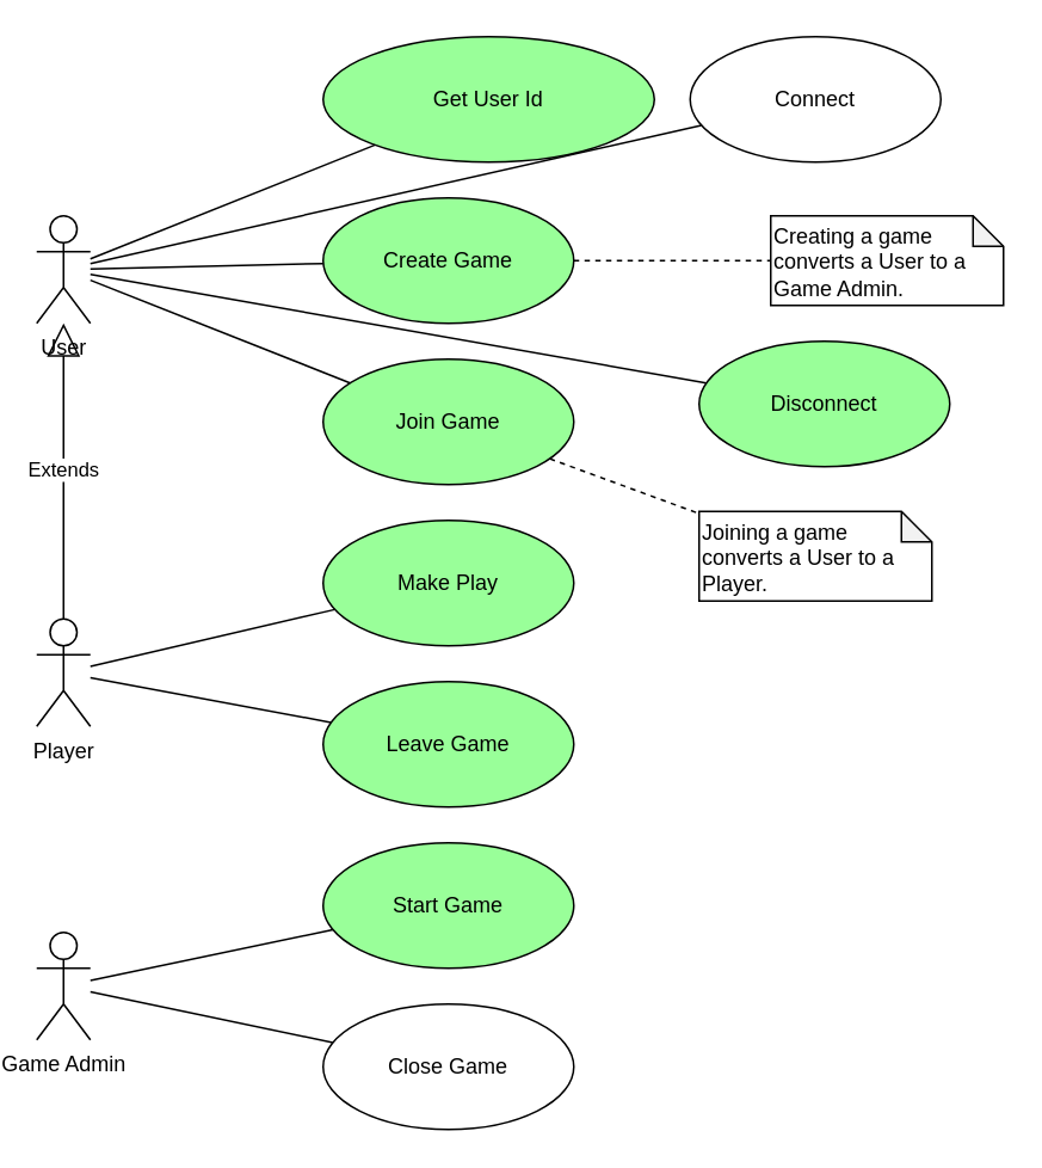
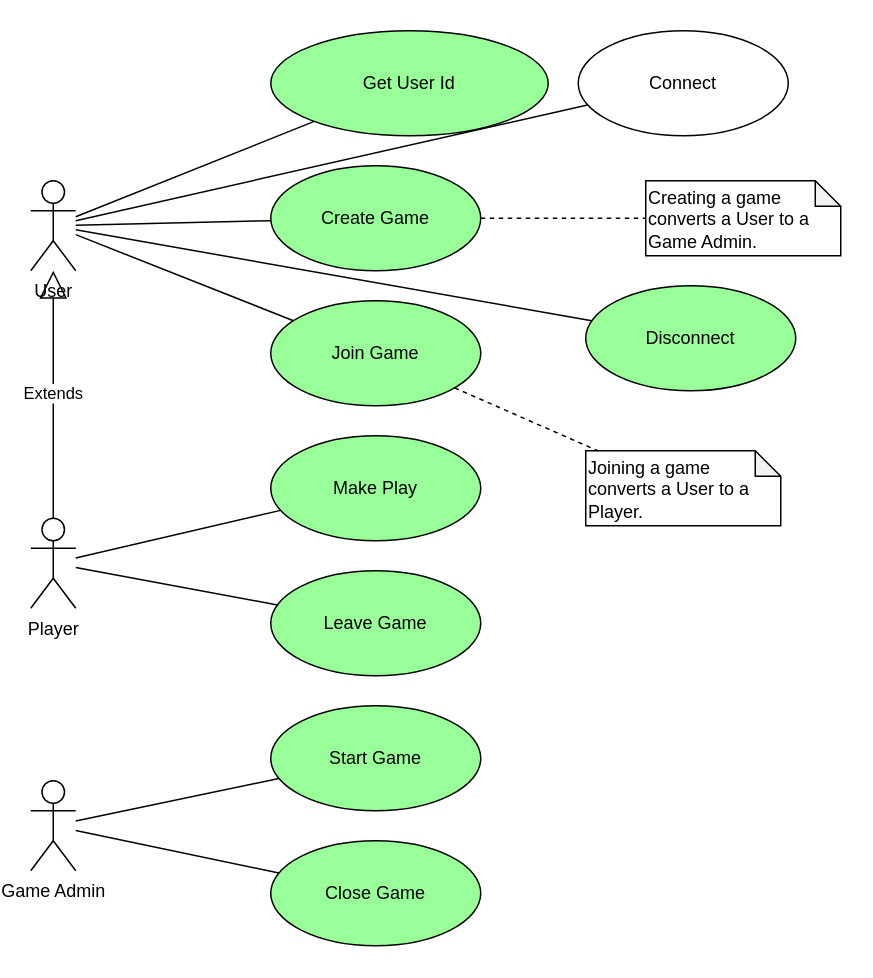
  <mxCell id="0" />
  <mxCell id="1" parent="0" />
  <mxCell id="2" value="Create Game" style="ellipse;whiteSpace=wrap;html=1;fillColor=#99FF99;" vertex="1" parent="1"><mxGeometry x="180" y="110" width="140" height="70" as="geometry" /></mxCell>
  <mxCell id="3" value="User" style="shape=umlActor;verticalLabelPosition=bottom;verticalAlign=top;html=1;" vertex="1" parent="1"><mxGeometry x="20" y="120" width="30" height="60" as="geometry" /></mxCell>
  <mxCell id="4" value="" style="endArrow=none;html=1;rounded=0;" edge="1" parent="1" source="3" target="2"><mxGeometry width="50" height="50" relative="1" as="geometry"><mxPoint x="110" y="195" as="sourcePoint" /><mxPoint x="160" y="145" as="targetPoint" /></mxGeometry></mxCell>
  <mxCell id="5" value="Join Game" style="ellipse;whiteSpace=wrap;html=1;fillColor=#99FF99;" vertex="1" parent="1"><mxGeometry x="180" y="200" width="140" height="70" as="geometry" /></mxCell>
  <mxCell id="6" value="" style="endArrow=none;html=1;rounded=0;" edge="1" parent="1" source="3" target="5"><mxGeometry width="50" height="50" relative="1" as="geometry"><mxPoint x="60" y="285" as="sourcePoint" /><mxPoint x="160" y="285" as="targetPoint" /></mxGeometry></mxCell>
- <mxCell id="7" value="Close Game" style="ellipse;whiteSpace=wrap;html=1;fillColor=#ffffff;" vertex="1" parent="1"><mxGeometry x="180" y="560" width="140" height="70" as="geometry" /></mxCell>
+ <mxCell id="7" value="Close Game" style="ellipse;whiteSpace=wrap;html=1;fillColor=#99FF99;" vertex="1" parent="1"><mxGeometry x="180" y="560" width="140" height="70" as="geometry" /></mxCell>
  <mxCell id="8" value="" style="endArrow=none;html=1;rounded=0;" edge="1" parent="1" source="15" target="7"><mxGeometry width="50" height="50" relative="1" as="geometry"><mxPoint x="60" y="595" as="sourcePoint" /><mxPoint x="160" y="595" as="targetPoint" /></mxGeometry></mxCell>
  <mxCell id="9" value="Make Play" style="ellipse;whiteSpace=wrap;html=1;fillColor=#99FF99;" vertex="1" parent="1"><mxGeometry x="180" y="290" width="140" height="70" as="geometry" /></mxCell>
  <mxCell id="10" value="Player" style="shape=umlActor;verticalLabelPosition=bottom;verticalAlign=top;html=1;" vertex="1" parent="1"><mxGeometry x="20" y="345" width="30" height="60" as="geometry" /></mxCell>
  <mxCell id="11" value="" style="endArrow=none;html=1;rounded=0;" edge="1" parent="1" source="10" target="9"><mxGeometry width="50" height="50" relative="1" as="geometry"><mxPoint x="100" y="425" as="sourcePoint" /><mxPoint x="150" y="375" as="targetPoint" /></mxGeometry></mxCell>
  <mxCell id="12" value="Leave Game" style="ellipse;whiteSpace=wrap;html=1;fillColor=#99FF99;" vertex="1" parent="1"><mxGeometry x="180" y="380" width="140" height="70" as="geometry" /></mxCell>
  <mxCell id="13" value="" style="endArrow=none;html=1;rounded=0;" edge="1" parent="1" source="10" target="12"><mxGeometry width="50" height="50" relative="1" as="geometry"><mxPoint x="60" y="480" as="sourcePoint" /><mxPoint x="160" y="480" as="targetPoint" /></mxGeometry></mxCell>
  <mxCell id="14" value="Start Game" style="ellipse;whiteSpace=wrap;html=1;fillColor=#99FF99;" vertex="1" parent="1"><mxGeometry x="180" y="470" width="140" height="70" as="geometry" /></mxCell>
  <mxCell id="15" value="Game Admin" style="shape=umlActor;verticalLabelPosition=bottom;verticalAlign=top;html=1;" vertex="1" parent="1"><mxGeometry x="20" y="520" width="30" height="60" as="geometry" /></mxCell>
  <mxCell id="16" value="" style="endArrow=none;html=1;rounded=0;" edge="1" parent="1" source="15" target="14"><mxGeometry width="50" height="50" relative="1" as="geometry"><mxPoint x="100" y="555" as="sourcePoint" /><mxPoint x="150" y="505" as="targetPoint" /></mxGeometry></mxCell>
  <mxCell id="17" value="Get User Id" style="ellipse;whiteSpace=wrap;html=1;fillColor=#99FF99;" vertex="1" parent="1"><mxGeometry x="180" y="20" width="185" height="70" as="geometry" /></mxCell>
  <mxCell id="18" value="" style="endArrow=none;html=1;rounded=0;" edge="1" parent="1" source="3" target="17"><mxGeometry width="50" height="50" relative="1" as="geometry"><mxPoint x="50" y="25" as="sourcePoint" /><mxPoint x="150" y="25" as="targetPoint" /></mxGeometry></mxCell>
  <mxCell id="19" value="Extends" style="endArrow=block;endSize=16;endFill=0;html=1;rounded=0;" edge="1" parent="1" source="10" target="3"><mxGeometry width="160" relative="1" as="geometry"><mxPoint x="40" y="330" as="sourcePoint" /><mxPoint x="440" y="240" as="targetPoint" /></mxGeometry></mxCell>
  <mxCell id="20" value="Creating a game converts a User to a Game Admin." style="shape=note;whiteSpace=wrap;html=1;backgroundOutline=1;darkOpacity=0.05;verticalAlign=bottom;size=17;align=left;spacingRight=0;" vertex="1" parent="1"><mxGeometry x="430" y="120" width="130" height="50" as="geometry" /></mxCell>
- <mxCell id="21" value="Joining a game converts a User to a Player." style="shape=note;whiteSpace=wrap;html=1;backgroundOutline=1;darkOpacity=0.05;verticalAlign=bottom;size=17;align=left;spacingRight=0;" vertex="1" parent="1"><mxGeometry x="390" y="285" width="130" height="50" as="geometry" /></mxCell>
+ <mxCell id="21" value="Joining a game converts a User to a Player." style="shape=note;whiteSpace=wrap;html=1;backgroundOutline=1;darkOpacity=0.05;verticalAlign=bottom;size=17;align=left;spacingRight=0;" vertex="1" parent="1"><mxGeometry x="390" y="300" width="130" height="50" as="geometry" /></mxCell>
  <mxCell id="22" value="" style="endArrow=none;dashed=1;html=1;rounded=0;" edge="1" parent="1" source="5" target="21"><mxGeometry width="50" height="50" relative="1" as="geometry"><mxPoint x="470" y="410" as="sourcePoint" /><mxPoint x="520" y="360" as="targetPoint" /></mxGeometry></mxCell>
  <mxCell id="23" value="" style="endArrow=none;dashed=1;html=1;rounded=0;" edge="1" parent="1" source="2" target="20"><mxGeometry width="50" height="50" relative="1" as="geometry"><mxPoint x="370" y="90" as="sourcePoint" /><mxPoint x="500" y="90" as="targetPoint" /></mxGeometry></mxCell>
  <mxCell id="24" value="Connect" style="ellipse;whiteSpace=wrap;html=1;fillColor=#ffffff;" vertex="1" parent="1"><mxGeometry x="385" y="20" width="140" height="70" as="geometry" /></mxCell>
  <mxCell id="25" value="Disconnect" style="ellipse;whiteSpace=wrap;html=1;fillColor=#99FF99;" vertex="1" parent="1"><mxGeometry x="390" y="190" width="140" height="70" as="geometry" /></mxCell>
  <mxCell id="26" value="" style="endArrow=none;html=1;rounded=0;" edge="1" parent="1" source="3" target="25"><mxGeometry width="50" height="50" relative="1" as="geometry"><mxPoint x="60" y="166" as="sourcePoint" /><mxPoint x="205" y="223" as="targetPoint" /></mxGeometry></mxCell>
  <mxCell id="27" value="" style="endArrow=none;html=1;rounded=0;" edge="1" parent="1" source="3" target="24"><mxGeometry width="50" height="50" relative="1" as="geometry"><mxPoint x="60" y="162" as="sourcePoint" /><mxPoint x="342" y="197" as="targetPoint" /></mxGeometry></mxCell>
